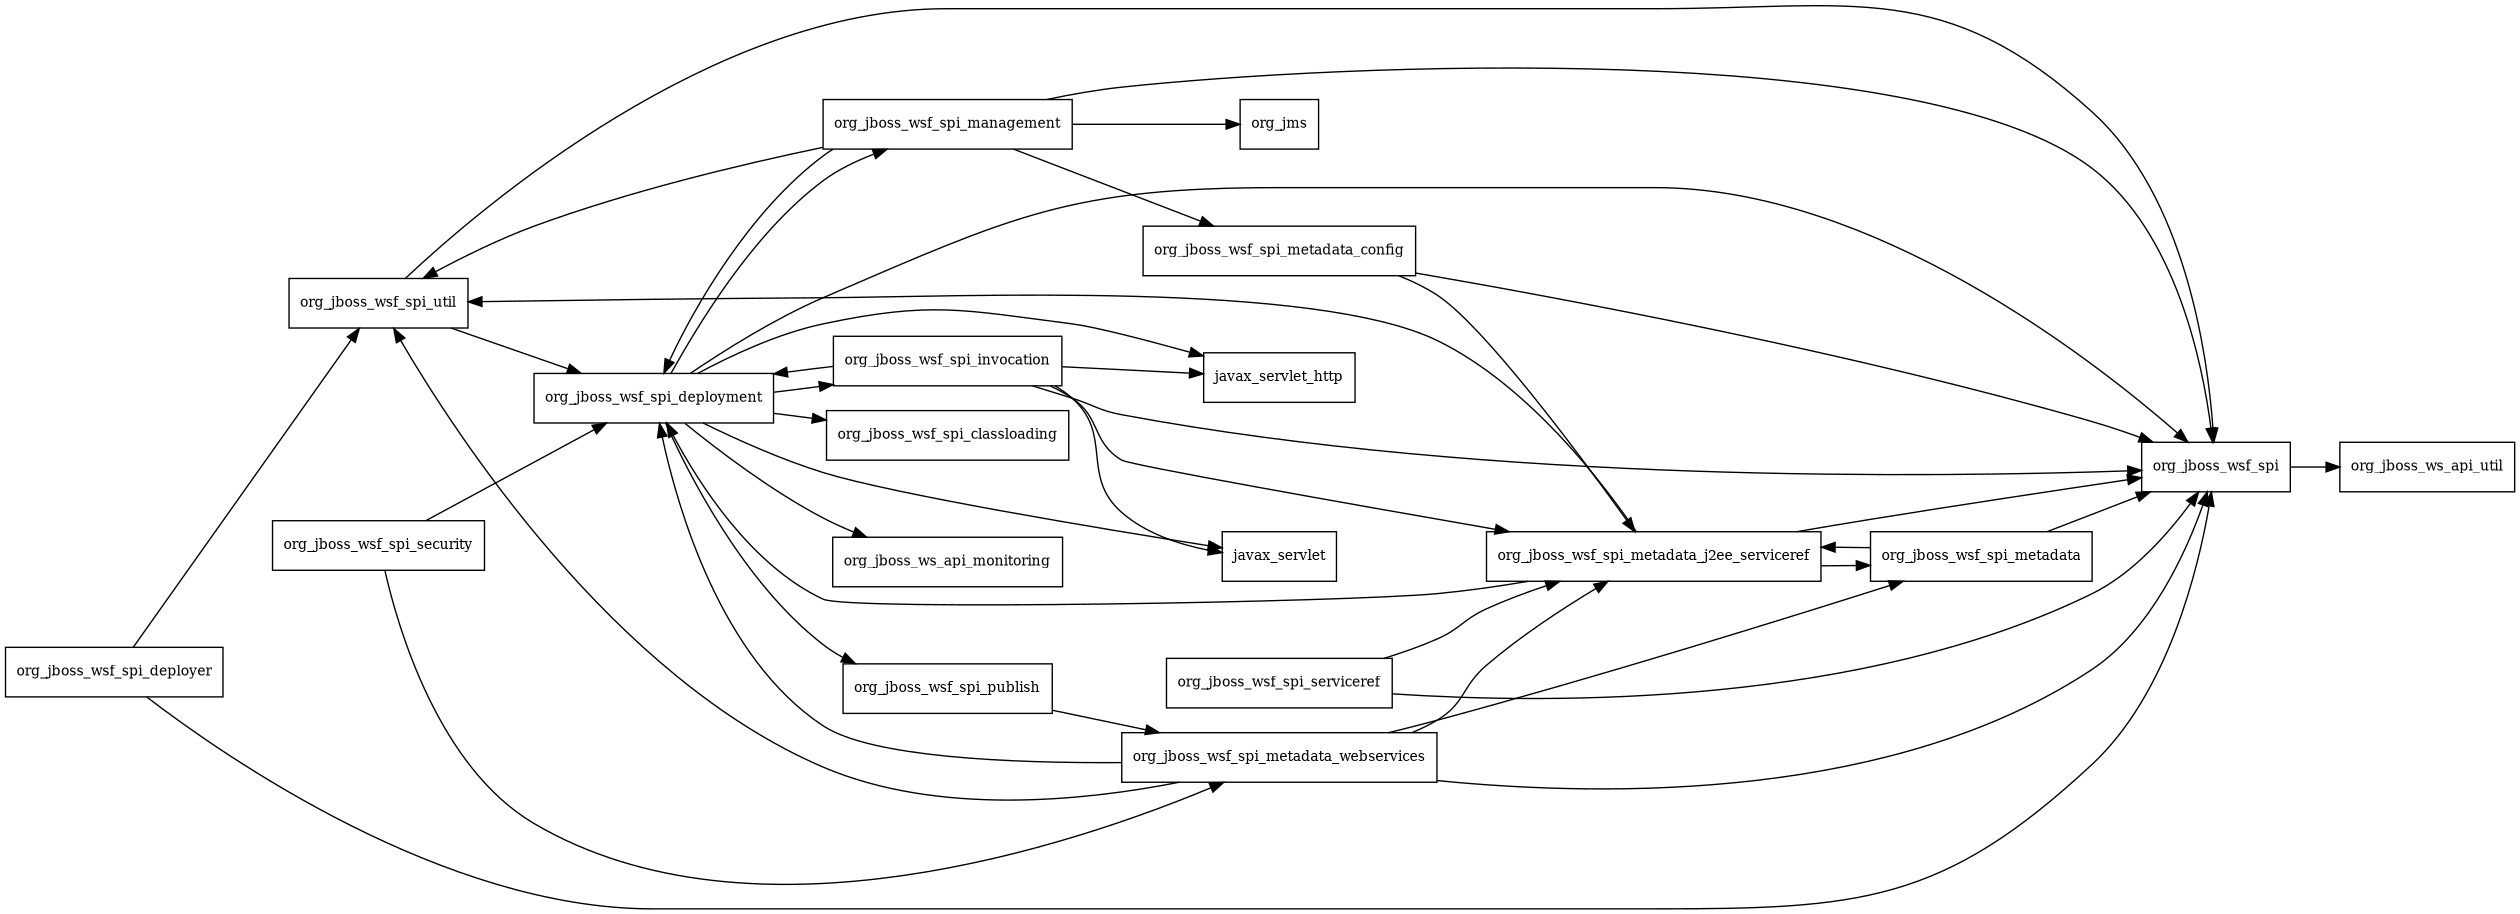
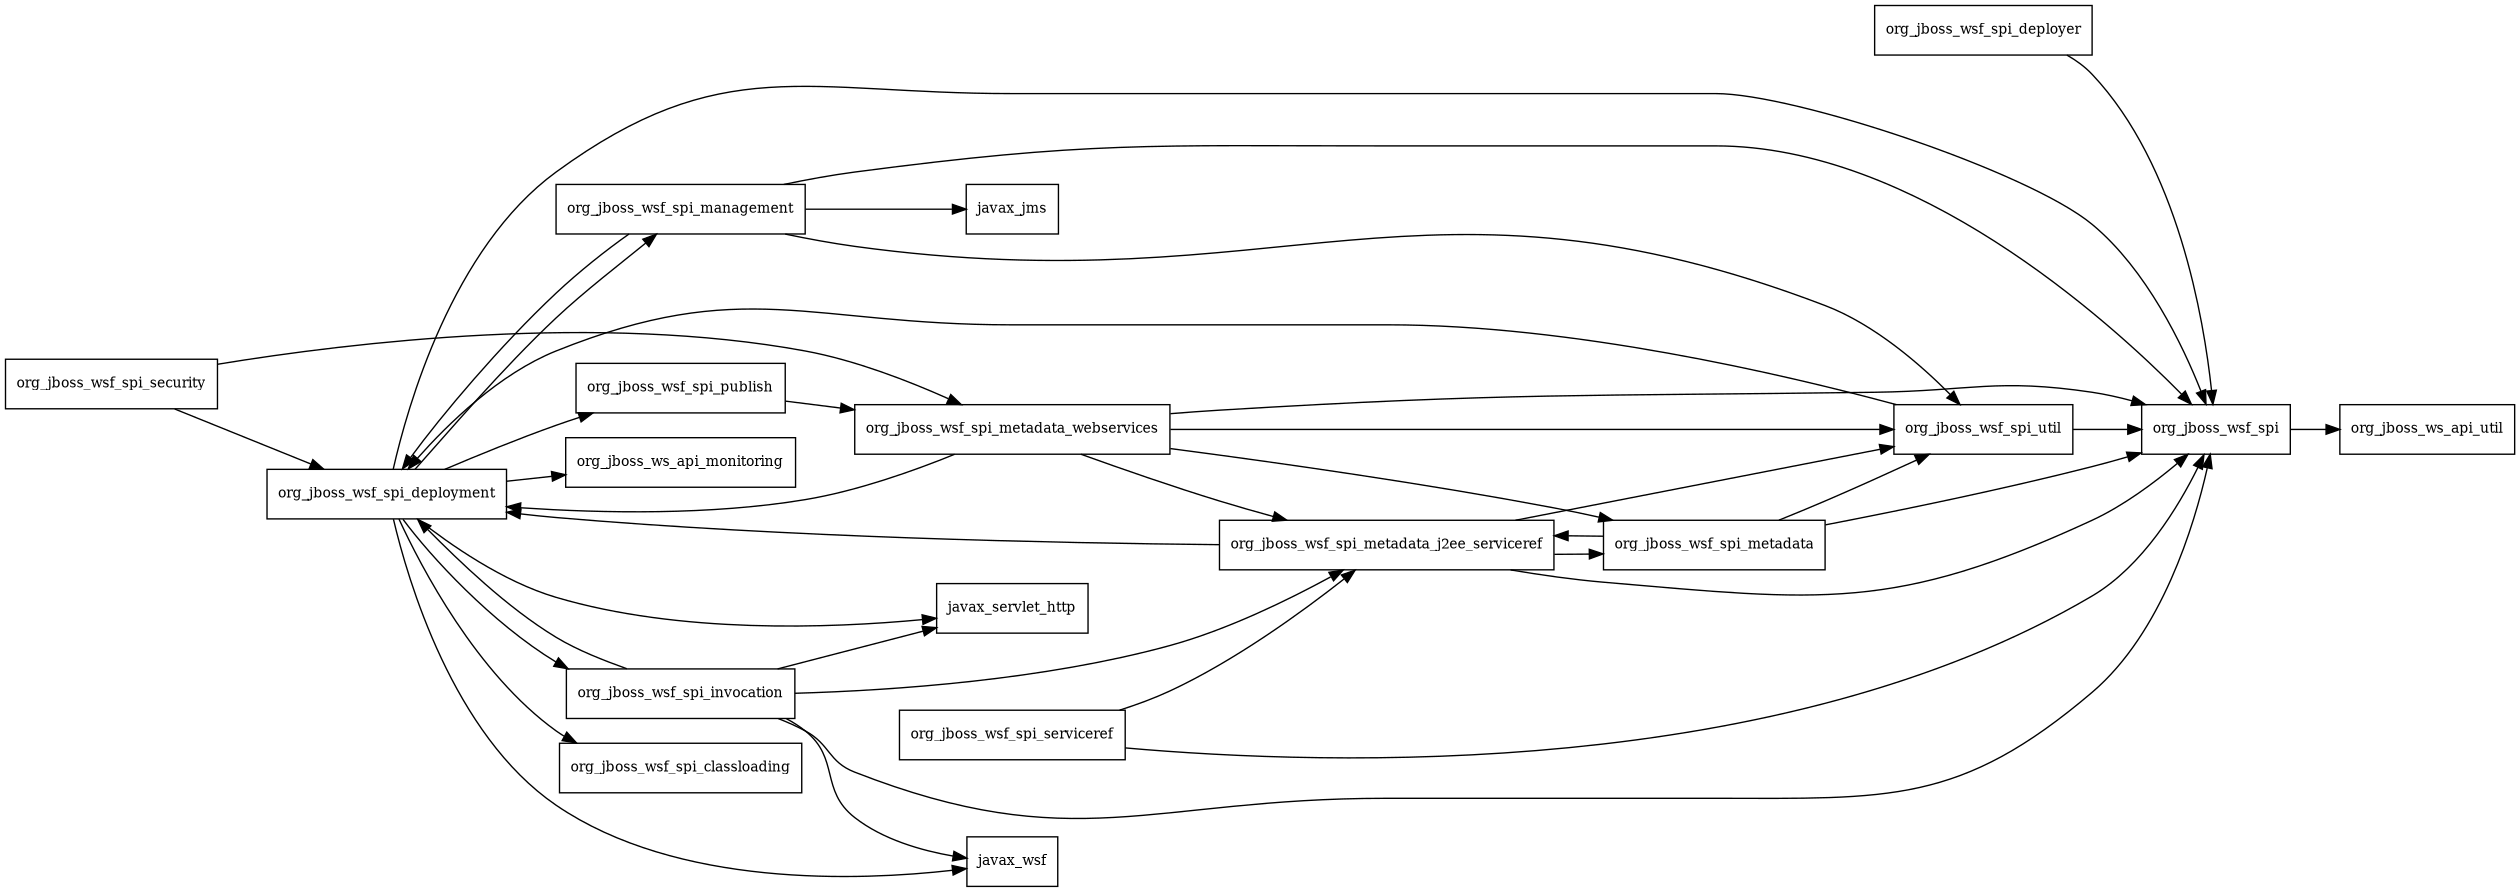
  digraph {
    rankdir=LR
    node [fontsize=10.0 shape=box]
    org_jboss_wsf_spi
    org_jboss_ws_api_util
    org_jboss_wsf_spi_deployer
    org_jboss_wsf_spi_deployment
    org_jboss_wsf_spi_classloading
-   javax_servlet
+   javax_servlet [label=javax_wsf]
    javax_servlet_http
    org_jboss_ws_api_monitoring
    org_jboss_wsf_spi_invocation
    org_jboss_wsf_spi_management
    org_jboss_wsf_spi_publish
    org_jboss_wsf_spi_metadata_j2ee_serviceref
-   javax_jms [label=org_jms]
-   org_jboss_wsf_spi_metadata_config
+   javax_jms
    org_jboss_wsf_spi_util
    org_jboss_wsf_spi_security
    org_jboss_wsf_spi_metadata_webservices
    org_jboss_wsf_spi_metadata
    org_jboss_wsf_spi_serviceref
    org_jboss_wsf_spi -> org_jboss_ws_api_util
    org_jboss_wsf_spi_deployer -> org_jboss_wsf_spi
    org_jboss_wsf_spi_deployment -> org_jboss_wsf_spi
    org_jboss_wsf_spi_deployment -> org_jboss_wsf_spi_classloading
    org_jboss_wsf_spi_deployment -> javax_servlet
    org_jboss_wsf_spi_deployment -> javax_servlet_http
    org_jboss_wsf_spi_deployment -> org_jboss_ws_api_monitoring
    org_jboss_wsf_spi_deployment -> org_jboss_wsf_spi_invocation
    org_jboss_wsf_spi_deployment -> org_jboss_wsf_spi_management
    org_jboss_wsf_spi_deployment -> org_jboss_wsf_spi_publish
    org_jboss_wsf_spi_invocation -> org_jboss_wsf_spi
    org_jboss_wsf_spi_invocation -> org_jboss_wsf_spi_deployment
    org_jboss_wsf_spi_invocation -> javax_servlet
    org_jboss_wsf_spi_invocation -> javax_servlet_http
    org_jboss_wsf_spi_invocation -> org_jboss_wsf_spi_metadata_j2ee_serviceref
    org_jboss_wsf_spi_management -> org_jboss_wsf_spi
    org_jboss_wsf_spi_management -> org_jboss_wsf_spi_deployment
    org_jboss_wsf_spi_management -> javax_jms
-   org_jboss_wsf_spi_management -> org_jboss_wsf_spi_metadata_config
    org_jboss_wsf_spi_management -> org_jboss_wsf_spi_util
    org_jboss_wsf_spi_publish -> org_jboss_wsf_spi_metadata_webservices
    org_jboss_wsf_spi_metadata_j2ee_serviceref -> org_jboss_wsf_spi
    org_jboss_wsf_spi_metadata_j2ee_serviceref -> org_jboss_wsf_spi_deployment
    org_jboss_wsf_spi_metadata_j2ee_serviceref -> org_jboss_wsf_spi_util
    org_jboss_wsf_spi_metadata_j2ee_serviceref -> org_jboss_wsf_spi_metadata
-   org_jboss_wsf_spi_metadata_config -> org_jboss_wsf_spi
-   org_jboss_wsf_spi_metadata_config -> org_jboss_wsf_spi_metadata_j2ee_serviceref
    org_jboss_wsf_spi_util -> org_jboss_wsf_spi
    org_jboss_wsf_spi_util -> org_jboss_wsf_spi_deployment
    org_jboss_wsf_spi_security -> org_jboss_wsf_spi_deployment
    org_jboss_wsf_spi_security -> org_jboss_wsf_spi_metadata_webservices
    org_jboss_wsf_spi_metadata_webservices -> org_jboss_wsf_spi
    org_jboss_wsf_spi_metadata_webservices -> org_jboss_wsf_spi_deployment
    org_jboss_wsf_spi_metadata_webservices -> org_jboss_wsf_spi_metadata_j2ee_serviceref
    org_jboss_wsf_spi_metadata_webservices -> org_jboss_wsf_spi_util
    org_jboss_wsf_spi_metadata_webservices -> org_jboss_wsf_spi_metadata
    org_jboss_wsf_spi_metadata -> org_jboss_wsf_spi
    org_jboss_wsf_spi_metadata -> org_jboss_wsf_spi_metadata_j2ee_serviceref
-   org_jboss_wsf_spi_deployer -> org_jboss_wsf_spi_util
+   org_jboss_wsf_spi_metadata -> org_jboss_wsf_spi_util
    org_jboss_wsf_spi_serviceref -> org_jboss_wsf_spi
    org_jboss_wsf_spi_serviceref -> org_jboss_wsf_spi_metadata_j2ee_serviceref
  }
